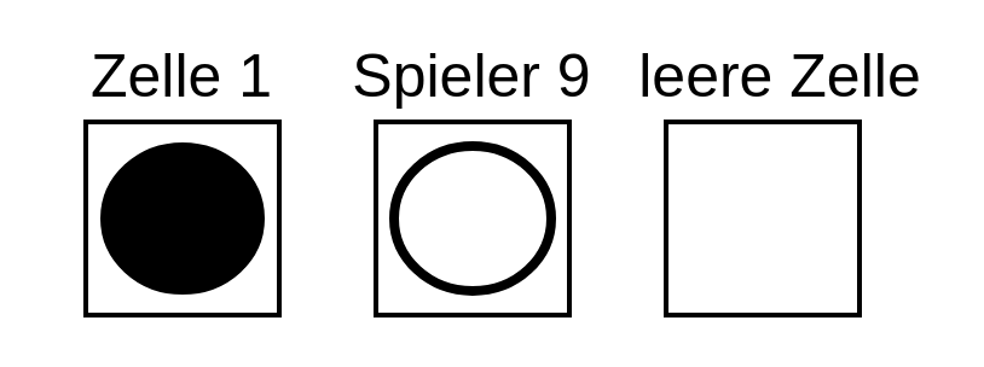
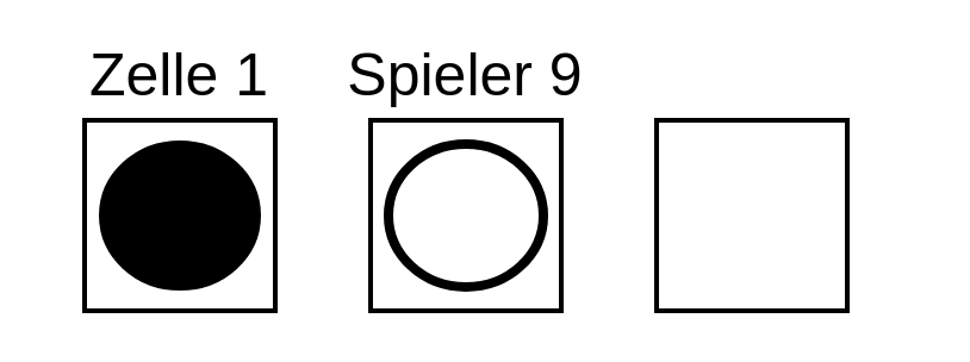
  <mxCell id="0" />
  <mxCell id="1" parent="0" />
  <mxCell id="2" value="" style="whiteSpace=wrap;html=1;aspect=fixed;fontSize=25;strokeWidth=2;" parent="1" vertex="1"><mxGeometry x="35" y="50" width="80" height="80" as="geometry" /></mxCell>
  <mxCell id="3" value="" style="whiteSpace=wrap;html=1;aspect=fixed;fontSize=25;strokeWidth=2;" parent="1" vertex="1"><mxGeometry x="155" y="50" width="80" height="80" as="geometry" /></mxCell>
  <mxCell id="4" value="" style="whiteSpace=wrap;html=1;aspect=fixed;fontSize=25;strokeWidth=2;" parent="1" vertex="1"><mxGeometry x="275" y="50" width="80" height="80" as="geometry" /></mxCell>
  <mxCell id="5" value="" style="ellipse;whiteSpace=wrap;html=1;strokeColor=#000000;fillColor=#FFFFFF;strokeWidth=4;" parent="1" vertex="1"><mxGeometry x="162.5" y="60" width="65" height="60" as="geometry" /></mxCell>
  <mxCell id="6" value="" style="ellipse;whiteSpace=wrap;html=1;strokeColor=#000000;fillColor=#000000;strokeWidth=3;" parent="1" vertex="1"><mxGeometry x="42.5" y="60" width="65" height="60" as="geometry" /></mxCell>
  <mxCell id="7" value="&lt;font style=&quot;font-size: 25px&quot;&gt;Zelle 1&lt;/font&gt;" style="text;html=1;strokeColor=none;fillColor=none;align=center;verticalAlign=middle;whiteSpace=wrap;rounded=0;" vertex="1" parent="1"><mxGeometry x="20" y="20" width="110" height="20" as="geometry" /></mxCell>
  <mxCell id="8" value="&lt;font style=&quot;font-size: 25px&quot;&gt;Spieler 9&lt;/font&gt;" style="text;html=1;strokeColor=none;fillColor=none;align=center;verticalAlign=middle;whiteSpace=wrap;rounded=0;" vertex="1" parent="1"><mxGeometry x="140" y="20" width="110" height="20" as="geometry" /></mxCell>
- <mxCell id="9" value="&lt;font style=&quot;font-size: 25px&quot;&gt;leere Zelle&lt;/font&gt;" style="text;html=1;strokeColor=none;fillColor=none;align=center;verticalAlign=middle;whiteSpace=wrap;rounded=0;" vertex="1" parent="1"><mxGeometry x="260" y="20" width="125" height="20" as="geometry" /></mxCell>
